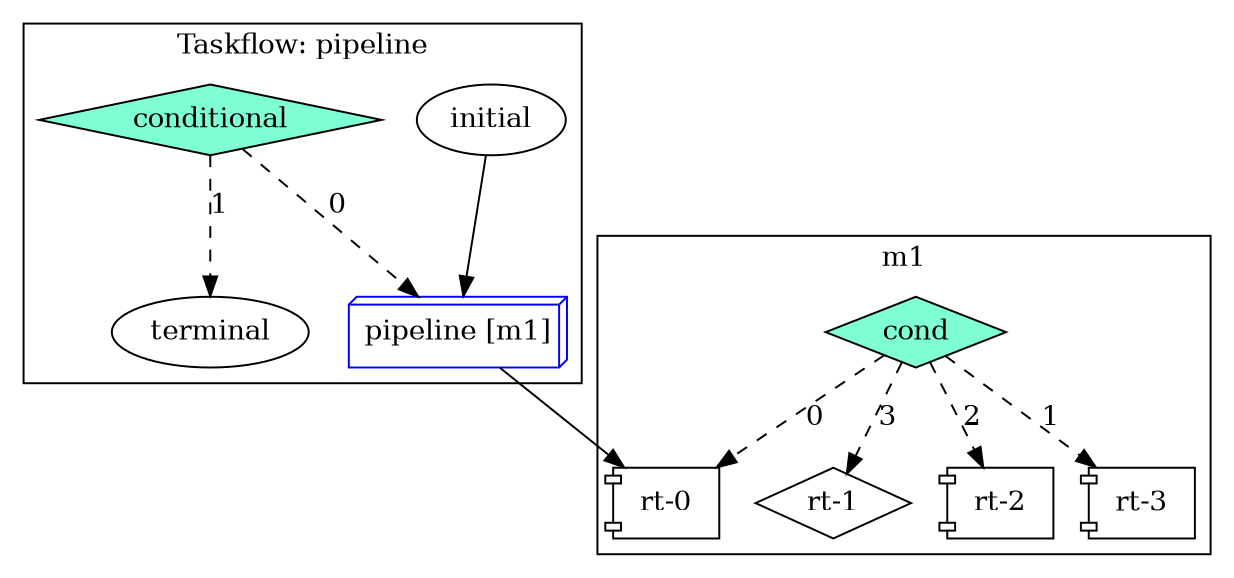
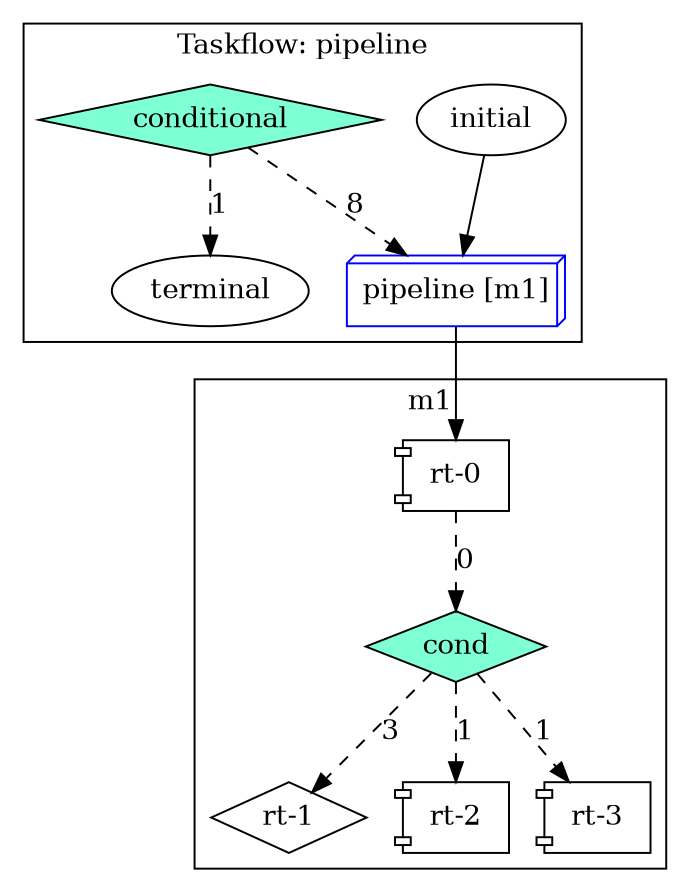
  digraph {
    node [shape=diamond]
    edge [style=dashed]
    n1 [label=initial shape=""]
    n2 [color=blue label="pipeline [m1]" shape=box3d]
    n3 [color=black fillcolor=aquamarine label=conditional style=filled]
    n4 [label=terminal shape=""]
    n5 [color=black fillcolor=aquamarine label=cond style=filled]
    n6 [label="rt-0" shape=component]
    n7 [label="rt-1"]
    n8 [label="rt-2" shape=component]
    n9 [label="rt-3" shape=component]
    subgraph cluster_1 {
      label="Taskflow: pipeline"
      n1
      n2
      n3
      n4
    }
    subgraph cluster_2 {
      label=m1
      n5
      n6
      n7
      n8
      n9
    }
    n1 -> n2 [style=""]
    n2 -> n6 [style=""]
-   n3 -> n2 [label=0]
+   n3 -> n2 [label=8]
    n3 -> n4 [label=1]
-   n5 -> n6 [label=0]
+   n6 -> n5 [label=0]
    n5 -> n7 [label=3]
-   n5 -> n8 [label=2]
+   n5 -> n8 [label=1]
    n5 -> n9 [label=1]
  }
